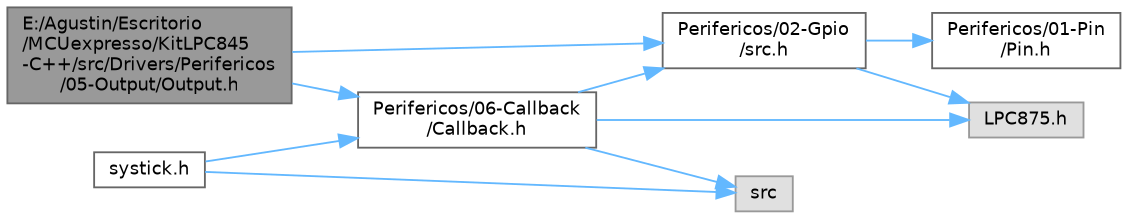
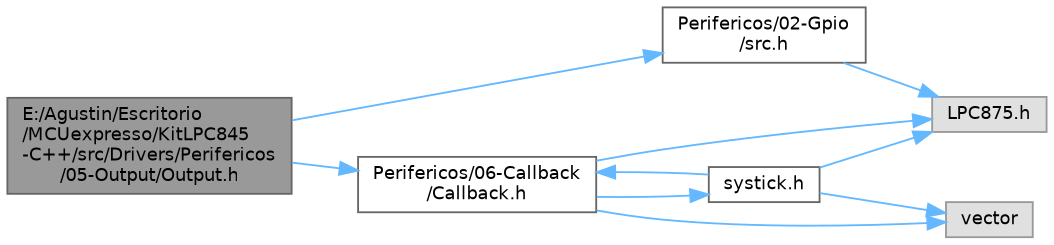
  digraph {
    rankdir=LR
    node [color=grey40 fillcolor=white fontname=Helvetica fontsize=10 shape=box style=filled]
    edge [color=steelblue1 fontname=Helvetica fontsize=10 labelfontname=Helvetica labelfontsize=10 style=solid]
    n1 [color=gray40 fillcolor=grey60 fontcolor=black height=0.2 label="E:/Agustin/Escritorio\l/MCUexpresso/KitLPC845\l-C++/src/Drivers/Perifericos\l/05-Output/Output.h" width=0.4]
    n2 [height=0.2 label="Perifericos/02-Gpio\l/src.h" width=0.4]
    n3 [height=0.2 label="Perifericos/06-Callback\l/Callback.h" width=0.4]
    n4 [color=grey60 fillcolor="#E0E0E0" height=0.2 label="LPC875.h" width=0.4]
-   n5 [height=0.2 label="Perifericos/01-Pin\l/Pin.h" width=0.4]
-   n6 [color=grey60 fillcolor="#E0E0E0" height=0.2 label=src width=0.4]
+   n6 [color=grey60 fillcolor="#E0E0E0" height=0.2 label=vector width=0.4]
    n7 [height=0.2 label="systick.h" width=0.4]
    n1 -> n2
    n1 -> n3
    n2 -> n4
-   n2 -> n5
    n3 -> n4
    n3 -> n6
-   n3 -> n2
+   n3 -> n7
    n7 -> n3
+   n7 -> n4
    n7 -> n6
  }
